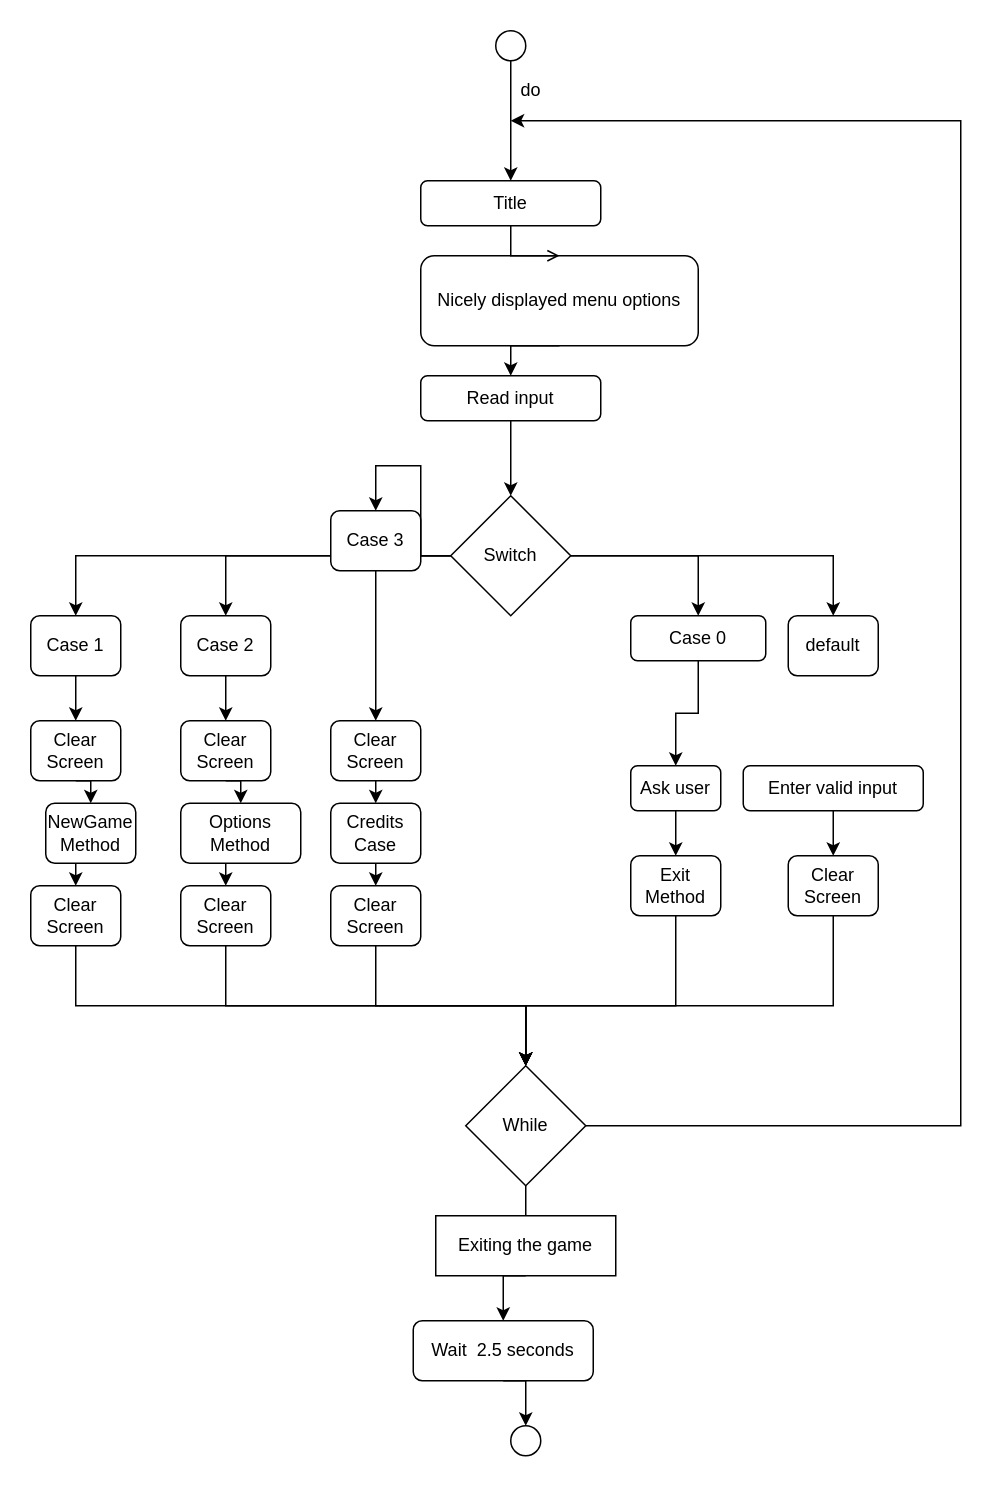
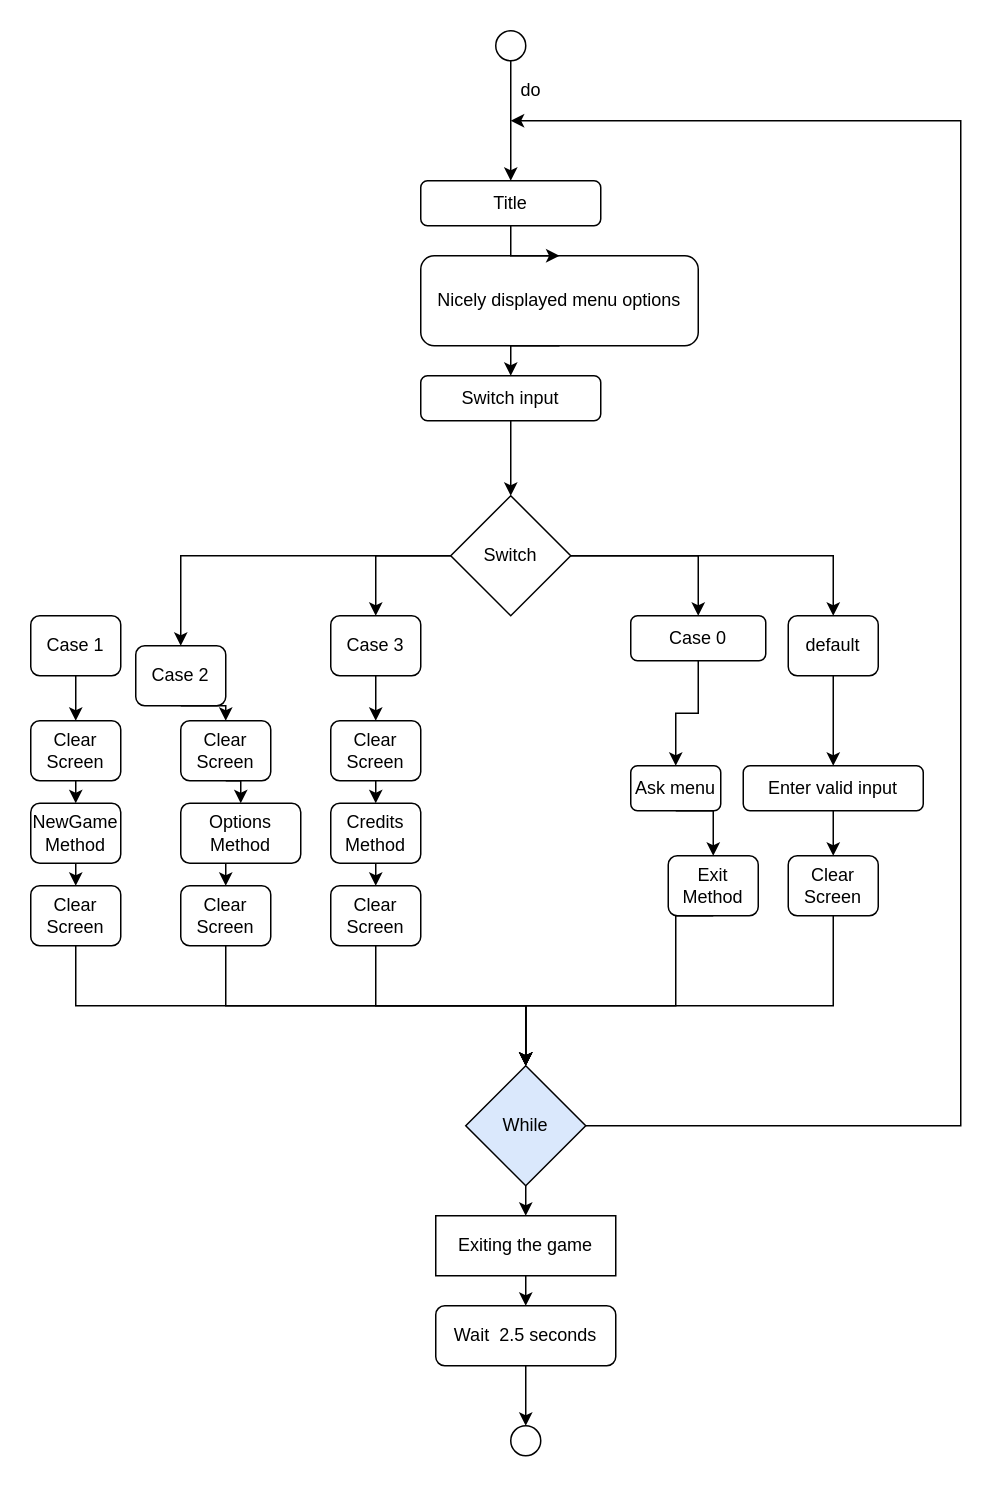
  <mxCell id="0" />
  <mxCell id="1" parent="0" />
  <mxCell id="2" style="edgeStyle=orthogonalEdgeStyle;rounded=0;orthogonalLoop=1;jettySize=auto;html=1;exitX=0.5;exitY=1;exitDx=0;exitDy=0;entryX=0.5;entryY=0;entryDx=0;entryDy=0;" edge="1" parent="1" source="3" target="9"><mxGeometry relative="1" as="geometry" /></mxCell>
  <mxCell id="3" value="Nicely displayed menu options" style="rounded=1;whiteSpace=wrap;html=1;" vertex="1" parent="1"><mxGeometry x="280" y="170" width="185" height="60" as="geometry" /></mxCell>
- <mxCell id="4" style="edgeStyle=orthogonalEdgeStyle;rounded=0;orthogonalLoop=1;jettySize=auto;html=1;exitX=0.5;exitY=1;exitDx=0;exitDy=0;endArrow=open;" edge="1" parent="1" source="5" target="3"><mxGeometry relative="1" as="geometry" /></mxCell>
+ <mxCell id="4" style="edgeStyle=orthogonalEdgeStyle;rounded=0;orthogonalLoop=1;jettySize=auto;html=1;exitX=0.5;exitY=1;exitDx=0;exitDy=0;" edge="1" parent="1" source="5" target="3"><mxGeometry relative="1" as="geometry" /></mxCell>
  <mxCell id="5" value="Title" style="rounded=1;whiteSpace=wrap;html=1;" vertex="1" parent="1"><mxGeometry x="280" y="120" width="120" height="30" as="geometry" /></mxCell>
  <mxCell id="6" style="edgeStyle=orthogonalEdgeStyle;rounded=0;orthogonalLoop=1;jettySize=auto;html=1;exitX=0.5;exitY=1;exitDx=0;exitDy=0;entryX=0.5;entryY=0;entryDx=0;entryDy=0;" edge="1" parent="1" source="7" target="5"><mxGeometry relative="1" as="geometry" /></mxCell>
  <mxCell id="7" value="" style="ellipse;whiteSpace=wrap;html=1;" vertex="1" parent="1"><mxGeometry x="330" y="20" width="20" height="20" as="geometry" /></mxCell>
  <mxCell id="8" style="edgeStyle=orthogonalEdgeStyle;rounded=0;orthogonalLoop=1;jettySize=auto;html=1;exitX=0.5;exitY=1;exitDx=0;exitDy=0;entryX=0.5;entryY=0;entryDx=0;entryDy=0;" edge="1" parent="1" source="9" target="15"><mxGeometry relative="1" as="geometry" /></mxCell>
- <mxCell id="9" value="Read input" style="rounded=1;whiteSpace=wrap;html=1;" vertex="1" parent="1"><mxGeometry x="280" y="250" width="120" height="30" as="geometry" /></mxCell>
- <mxCell id="10" style="edgeStyle=orthogonalEdgeStyle;rounded=0;orthogonalLoop=1;jettySize=auto;html=1;exitX=0;exitY=0.5;exitDx=0;exitDy=0;entryX=0.5;entryY=0;entryDx=0;entryDy=0;" edge="1" parent="1" source="15" target="22"><mxGeometry relative="1" as="geometry" /></mxCell>
+ <mxCell id="9" value="Switch input" style="rounded=1;whiteSpace=wrap;html=1;" vertex="1" parent="1"><mxGeometry x="280" y="250" width="120" height="30" as="geometry" /></mxCell>
  <mxCell id="11" style="edgeStyle=orthogonalEdgeStyle;rounded=0;orthogonalLoop=1;jettySize=auto;html=1;exitX=0;exitY=0.5;exitDx=0;exitDy=0;entryX=0.5;entryY=0;entryDx=0;entryDy=0;" edge="1" parent="1" source="15" target="24"><mxGeometry relative="1" as="geometry" /></mxCell>
  <mxCell id="12" style="edgeStyle=orthogonalEdgeStyle;rounded=0;orthogonalLoop=1;jettySize=auto;html=1;exitX=0;exitY=0.5;exitDx=0;exitDy=0;entryX=0.5;entryY=0;entryDx=0;entryDy=0;" edge="1" parent="1" source="15" target="26"><mxGeometry relative="1" as="geometry" /></mxCell>
  <mxCell id="13" style="edgeStyle=orthogonalEdgeStyle;rounded=0;orthogonalLoop=1;jettySize=auto;html=1;exitX=1;exitY=0.5;exitDx=0;exitDy=0;entryX=0.5;entryY=0;entryDx=0;entryDy=0;" edge="1" parent="1" source="15" target="28"><mxGeometry relative="1" as="geometry" /></mxCell>
  <mxCell id="14" style="edgeStyle=orthogonalEdgeStyle;rounded=0;orthogonalLoop=1;jettySize=auto;html=1;exitX=1;exitY=0.5;exitDx=0;exitDy=0;entryX=0.5;entryY=0;entryDx=0;entryDy=0;" edge="1" parent="1" source="15" target="30"><mxGeometry relative="1" as="geometry" /></mxCell>
  <mxCell id="15" value="Switch" style="rhombus;whiteSpace=wrap;html=1;" vertex="1" parent="1"><mxGeometry x="300" y="330" width="80" height="80" as="geometry" /></mxCell>
  <mxCell id="16" style="edgeStyle=orthogonalEdgeStyle;rounded=0;orthogonalLoop=1;jettySize=auto;html=1;exitX=0.5;exitY=1;exitDx=0;exitDy=0;entryX=0.5;entryY=0;entryDx=0;entryDy=0;" edge="1" parent="1" source="17" target="19"><mxGeometry relative="1" as="geometry" /></mxCell>
  <mxCell id="17" value="Exiting the game" style="whiteSpace=wrap;html=1;rounded=0;" vertex="1" parent="1"><mxGeometry x="290" y="810" width="120" height="40" as="geometry" /></mxCell>
  <mxCell id="18" style="edgeStyle=orthogonalEdgeStyle;rounded=0;orthogonalLoop=1;jettySize=auto;html=1;exitX=0.5;exitY=1;exitDx=0;exitDy=0;entryX=0.5;entryY=0;entryDx=0;entryDy=0;" edge="1" parent="1" source="19" target="20"><mxGeometry relative="1" as="geometry" /></mxCell>
- <mxCell id="19" value="Wait&amp;nbsp; 2.5 seconds" style="rounded=1;whiteSpace=wrap;html=1;" vertex="1" parent="1"><mxGeometry x="275" y="880" width="120" height="40" as="geometry" /></mxCell>
+ <mxCell id="19" value="Wait&amp;nbsp; 2.5 seconds" style="rounded=1;whiteSpace=wrap;html=1;" vertex="1" parent="1"><mxGeometry x="290" y="870" width="120" height="40" as="geometry" /></mxCell>
  <mxCell id="20" value="" style="ellipse;whiteSpace=wrap;html=1;" vertex="1" parent="1"><mxGeometry x="340" y="950" width="20" height="20" as="geometry" /></mxCell>
  <mxCell id="21" style="edgeStyle=orthogonalEdgeStyle;rounded=0;orthogonalLoop=1;jettySize=auto;html=1;exitX=0.5;exitY=1;exitDx=0;exitDy=0;entryX=0.5;entryY=0;entryDx=0;entryDy=0;" edge="1" parent="1" source="22" target="40"><mxGeometry relative="1" as="geometry" /></mxCell>
  <mxCell id="22" value="Case 1" style="rounded=1;whiteSpace=wrap;html=1;" vertex="1" parent="1"><mxGeometry x="20" y="410" width="60" height="40" as="geometry" /></mxCell>
  <mxCell id="23" style="edgeStyle=orthogonalEdgeStyle;rounded=0;orthogonalLoop=1;jettySize=auto;html=1;exitX=0.5;exitY=1;exitDx=0;exitDy=0;entryX=0.5;entryY=0;entryDx=0;entryDy=0;" edge="1" parent="1" source="24" target="46"><mxGeometry relative="1" as="geometry" /></mxCell>
- <mxCell id="24" value="Case 2" style="rounded=1;whiteSpace=wrap;html=1;" vertex="1" parent="1"><mxGeometry x="120" y="410" width="60" height="40" as="geometry" /></mxCell>
+ <mxCell id="24" value="Case 2" style="rounded=1;whiteSpace=wrap;html=1;" vertex="1" parent="1"><mxGeometry x="90" y="430" width="60" height="40" as="geometry" /></mxCell>
  <mxCell id="25" style="edgeStyle=orthogonalEdgeStyle;rounded=0;orthogonalLoop=1;jettySize=auto;html=1;exitX=0.5;exitY=1;exitDx=0;exitDy=0;entryX=0.5;entryY=0;entryDx=0;entryDy=0;" edge="1" parent="1" source="26" target="52"><mxGeometry relative="1" as="geometry" /></mxCell>
- <mxCell id="26" value="Case 3" style="rounded=1;whiteSpace=wrap;html=1;" vertex="1" parent="1"><mxGeometry x="220" y="340" width="60" height="40" as="geometry" /></mxCell>
+ <mxCell id="26" value="Case 3" style="rounded=1;whiteSpace=wrap;html=1;" vertex="1" parent="1"><mxGeometry x="220" y="410" width="60" height="40" as="geometry" /></mxCell>
  <mxCell id="27" style="edgeStyle=orthogonalEdgeStyle;rounded=0;orthogonalLoop=1;jettySize=auto;html=1;exitX=0.5;exitY=1;exitDx=0;exitDy=0;entryX=0.5;entryY=0;entryDx=0;entryDy=0;" edge="1" parent="1" source="28" target="34"><mxGeometry relative="1" as="geometry" /></mxCell>
  <mxCell id="28" value="Case 0" style="rounded=1;whiteSpace=wrap;html=1;" vertex="1" parent="1"><mxGeometry x="420" y="410" width="90" height="30" as="geometry" /></mxCell>
+ <mxCell id="29" style="edgeStyle=orthogonalEdgeStyle;rounded=0;orthogonalLoop=1;jettySize=auto;html=1;exitX=0.5;exitY=1;exitDx=0;exitDy=0;entryX=0.5;entryY=0;entryDx=0;entryDy=0;" edge="1" parent="1" source="30" target="32"><mxGeometry relative="1" as="geometry" /></mxCell>
  <mxCell id="30" value="default" style="rounded=1;whiteSpace=wrap;html=1;" vertex="1" parent="1"><mxGeometry x="525" y="410" width="60" height="40" as="geometry" /></mxCell>
  <mxCell id="31" style="edgeStyle=orthogonalEdgeStyle;rounded=0;orthogonalLoop=1;jettySize=auto;html=1;exitX=0.5;exitY=1;exitDx=0;exitDy=0;entryX=0.5;entryY=0;entryDx=0;entryDy=0;" edge="1" parent="1" source="32" target="38"><mxGeometry relative="1" as="geometry" /></mxCell>
  <mxCell id="32" value="Enter valid input" style="rounded=1;whiteSpace=wrap;html=1;" vertex="1" parent="1"><mxGeometry x="495" y="510" width="120" height="30" as="geometry" /></mxCell>
  <mxCell id="33" style="edgeStyle=orthogonalEdgeStyle;rounded=0;orthogonalLoop=1;jettySize=auto;html=1;exitX=0.5;exitY=1;exitDx=0;exitDy=0;entryX=0.5;entryY=0;entryDx=0;entryDy=0;" edge="1" parent="1" source="34" target="36"><mxGeometry relative="1" as="geometry" /></mxCell>
- <mxCell id="34" value="Ask user" style="rounded=1;whiteSpace=wrap;html=1;" vertex="1" parent="1"><mxGeometry x="420" y="510" width="60" height="30" as="geometry" /></mxCell>
+ <mxCell id="34" value="Ask menu" style="rounded=1;whiteSpace=wrap;html=1;" vertex="1" parent="1"><mxGeometry x="420" y="510" width="60" height="30" as="geometry" /></mxCell>
  <mxCell id="35" style="edgeStyle=orthogonalEdgeStyle;rounded=0;orthogonalLoop=1;jettySize=auto;html=1;exitX=0.5;exitY=1;exitDx=0;exitDy=0;entryX=0.5;entryY=0;entryDx=0;entryDy=0;" edge="1" parent="1" source="36" target="59"><mxGeometry relative="1" as="geometry"><Array as="points"><mxPoint x="450" y="670" /><mxPoint x="350" y="670" /></Array></mxGeometry></mxCell>
- <mxCell id="36" value="Exit Method" style="rounded=1;whiteSpace=wrap;html=1;" vertex="1" parent="1"><mxGeometry x="420" y="570" width="60" height="40" as="geometry" /></mxCell>
+ <mxCell id="36" value="Exit Method" style="rounded=1;whiteSpace=wrap;html=1;" vertex="1" parent="1"><mxGeometry x="445" y="570" width="60" height="40" as="geometry" /></mxCell>
  <mxCell id="37" style="edgeStyle=orthogonalEdgeStyle;rounded=0;orthogonalLoop=1;jettySize=auto;html=1;exitX=0.5;exitY=1;exitDx=0;exitDy=0;" edge="1" parent="1" source="38"><mxGeometry relative="1" as="geometry"><mxPoint x="350" y="710" as="targetPoint" /><Array as="points"><mxPoint x="555" y="670" /><mxPoint x="350" y="670" /></Array></mxGeometry></mxCell>
  <mxCell id="38" value="Clear&lt;br&gt;Screen" style="rounded=1;whiteSpace=wrap;html=1;" vertex="1" parent="1"><mxGeometry x="525" y="570" width="60" height="40" as="geometry" /></mxCell>
  <mxCell id="39" style="edgeStyle=orthogonalEdgeStyle;rounded=0;orthogonalLoop=1;jettySize=auto;html=1;exitX=0.5;exitY=1;exitDx=0;exitDy=0;entryX=0.5;entryY=0;entryDx=0;entryDy=0;" edge="1" parent="1" source="40" target="44"><mxGeometry relative="1" as="geometry" /></mxCell>
  <mxCell id="40" value="Clear&lt;br&gt;Screen" style="rounded=1;whiteSpace=wrap;html=1;" vertex="1" parent="1"><mxGeometry x="20" y="480" width="60" height="40" as="geometry" /></mxCell>
  <mxCell id="41" style="edgeStyle=orthogonalEdgeStyle;rounded=0;orthogonalLoop=1;jettySize=auto;html=1;exitX=0.5;exitY=1;exitDx=0;exitDy=0;entryX=0.5;entryY=0;entryDx=0;entryDy=0;" edge="1" parent="1" source="42" target="59"><mxGeometry relative="1" as="geometry" /></mxCell>
  <mxCell id="42" value="Clear&lt;br&gt;Screen" style="rounded=1;whiteSpace=wrap;html=1;" vertex="1" parent="1"><mxGeometry x="20" y="590" width="60" height="40" as="geometry" /></mxCell>
  <mxCell id="43" style="edgeStyle=orthogonalEdgeStyle;rounded=0;orthogonalLoop=1;jettySize=auto;html=1;exitX=0.5;exitY=1;exitDx=0;exitDy=0;entryX=0.5;entryY=0;entryDx=0;entryDy=0;" edge="1" parent="1" source="44" target="42"><mxGeometry relative="1" as="geometry" /></mxCell>
- <mxCell id="44" value="NewGame&lt;br&gt;Method" style="rounded=1;whiteSpace=wrap;html=1;" vertex="1" parent="1"><mxGeometry x="30" y="535" width="60" height="40" as="geometry" /></mxCell>
+ <mxCell id="44" value="NewGame&lt;br&gt;Method" style="rounded=1;whiteSpace=wrap;html=1;" vertex="1" parent="1"><mxGeometry x="20" y="535" width="60" height="40" as="geometry" /></mxCell>
  <mxCell id="45" style="edgeStyle=orthogonalEdgeStyle;rounded=0;orthogonalLoop=1;jettySize=auto;html=1;exitX=0.5;exitY=1;exitDx=0;exitDy=0;entryX=0.5;entryY=0;entryDx=0;entryDy=0;" edge="1" parent="1" source="46" target="50"><mxGeometry relative="1" as="geometry" /></mxCell>
  <mxCell id="46" value="Clear&lt;br&gt;Screen" style="rounded=1;whiteSpace=wrap;html=1;" vertex="1" parent="1"><mxGeometry x="120" y="480" width="60" height="40" as="geometry" /></mxCell>
  <mxCell id="47" style="edgeStyle=orthogonalEdgeStyle;rounded=0;orthogonalLoop=1;jettySize=auto;html=1;exitX=0.5;exitY=1;exitDx=0;exitDy=0;entryX=0.5;entryY=0;entryDx=0;entryDy=0;" edge="1" parent="1" source="48" target="59"><mxGeometry relative="1" as="geometry" /></mxCell>
  <mxCell id="48" value="Clear&lt;br&gt;Screen" style="rounded=1;whiteSpace=wrap;html=1;" vertex="1" parent="1"><mxGeometry x="120" y="590" width="60" height="40" as="geometry" /></mxCell>
  <mxCell id="49" style="edgeStyle=orthogonalEdgeStyle;rounded=0;orthogonalLoop=1;jettySize=auto;html=1;exitX=0.5;exitY=1;exitDx=0;exitDy=0;entryX=0.5;entryY=0;entryDx=0;entryDy=0;" edge="1" parent="1" source="50" target="48"><mxGeometry relative="1" as="geometry" /></mxCell>
  <mxCell id="50" value="Options Method" style="rounded=1;whiteSpace=wrap;html=1;" vertex="1" parent="1"><mxGeometry x="120" y="535" width="80" height="40" as="geometry" /></mxCell>
  <mxCell id="51" style="edgeStyle=orthogonalEdgeStyle;rounded=0;orthogonalLoop=1;jettySize=auto;html=1;exitX=0.5;exitY=1;exitDx=0;exitDy=0;entryX=0.5;entryY=0;entryDx=0;entryDy=0;" edge="1" parent="1" source="52" target="56"><mxGeometry relative="1" as="geometry" /></mxCell>
  <mxCell id="52" value="Clear&lt;br&gt;Screen" style="rounded=1;whiteSpace=wrap;html=1;" vertex="1" parent="1"><mxGeometry x="220" y="480" width="60" height="40" as="geometry" /></mxCell>
  <mxCell id="53" style="edgeStyle=orthogonalEdgeStyle;rounded=0;orthogonalLoop=1;jettySize=auto;html=1;exitX=0.5;exitY=1;exitDx=0;exitDy=0;entryX=0.5;entryY=0;entryDx=0;entryDy=0;" edge="1" parent="1" source="54" target="59"><mxGeometry relative="1" as="geometry" /></mxCell>
  <mxCell id="54" value="Clear&lt;br&gt;Screen" style="rounded=1;whiteSpace=wrap;html=1;" vertex="1" parent="1"><mxGeometry x="220" y="590" width="60" height="40" as="geometry" /></mxCell>
  <mxCell id="55" style="edgeStyle=orthogonalEdgeStyle;rounded=0;orthogonalLoop=1;jettySize=auto;html=1;exitX=0.5;exitY=1;exitDx=0;exitDy=0;entryX=0.5;entryY=0;entryDx=0;entryDy=0;" edge="1" parent="1" source="56" target="54"><mxGeometry relative="1" as="geometry" /></mxCell>
- <mxCell id="56" value="Credits&lt;br&gt;Case" style="rounded=1;whiteSpace=wrap;html=1;" vertex="1" parent="1"><mxGeometry x="220" y="535" width="60" height="40" as="geometry" /></mxCell>
+ <mxCell id="56" value="Credits&lt;br&gt;Method" style="rounded=1;whiteSpace=wrap;html=1;" vertex="1" parent="1"><mxGeometry x="220" y="535" width="60" height="40" as="geometry" /></mxCell>
  <mxCell id="57" style="edgeStyle=orthogonalEdgeStyle;rounded=0;orthogonalLoop=1;jettySize=auto;html=1;exitX=1;exitY=0.5;exitDx=0;exitDy=0;" edge="1" parent="1" source="59"><mxGeometry relative="1" as="geometry"><mxPoint x="340" y="80" as="targetPoint" /><Array as="points"><mxPoint x="640" y="750" /><mxPoint x="640" y="80" /></Array></mxGeometry></mxCell>
- <mxCell id="58" style="edgeStyle=orthogonalEdgeStyle;rounded=0;orthogonalLoop=1;jettySize=auto;html=1;exitX=0.5;exitY=1;exitDx=0;exitDy=0;entryX=0.5;entryY=0;entryDx=0;entryDy=0;endArrow=none;" edge="1" parent="1" source="59" target="17"><mxGeometry relative="1" as="geometry" /></mxCell>
- <mxCell id="59" value="While" style="rhombus;whiteSpace=wrap;html=1;" vertex="1" parent="1"><mxGeometry x="310" y="710" width="80" height="80" as="geometry" /></mxCell>
+ <mxCell id="58" style="edgeStyle=orthogonalEdgeStyle;rounded=0;orthogonalLoop=1;jettySize=auto;html=1;exitX=0.5;exitY=1;exitDx=0;exitDy=0;entryX=0.5;entryY=0;entryDx=0;entryDy=0;" edge="1" parent="1" source="59" target="17"><mxGeometry relative="1" as="geometry" /></mxCell>
+ <mxCell id="59" value="While" style="rhombus;whiteSpace=wrap;html=1;fillColor=#dae8fc;" vertex="1" parent="1"><mxGeometry x="310" y="710" width="80" height="80" as="geometry" /></mxCell>
  <mxCell id="60" value="do" style="text;html=1;resizable=0;points=[];autosize=1;align=left;verticalAlign=top;spacingTop=-4;" vertex="1" parent="1"><mxGeometry x="345" y="50" width="30" height="20" as="geometry" /></mxCell>
